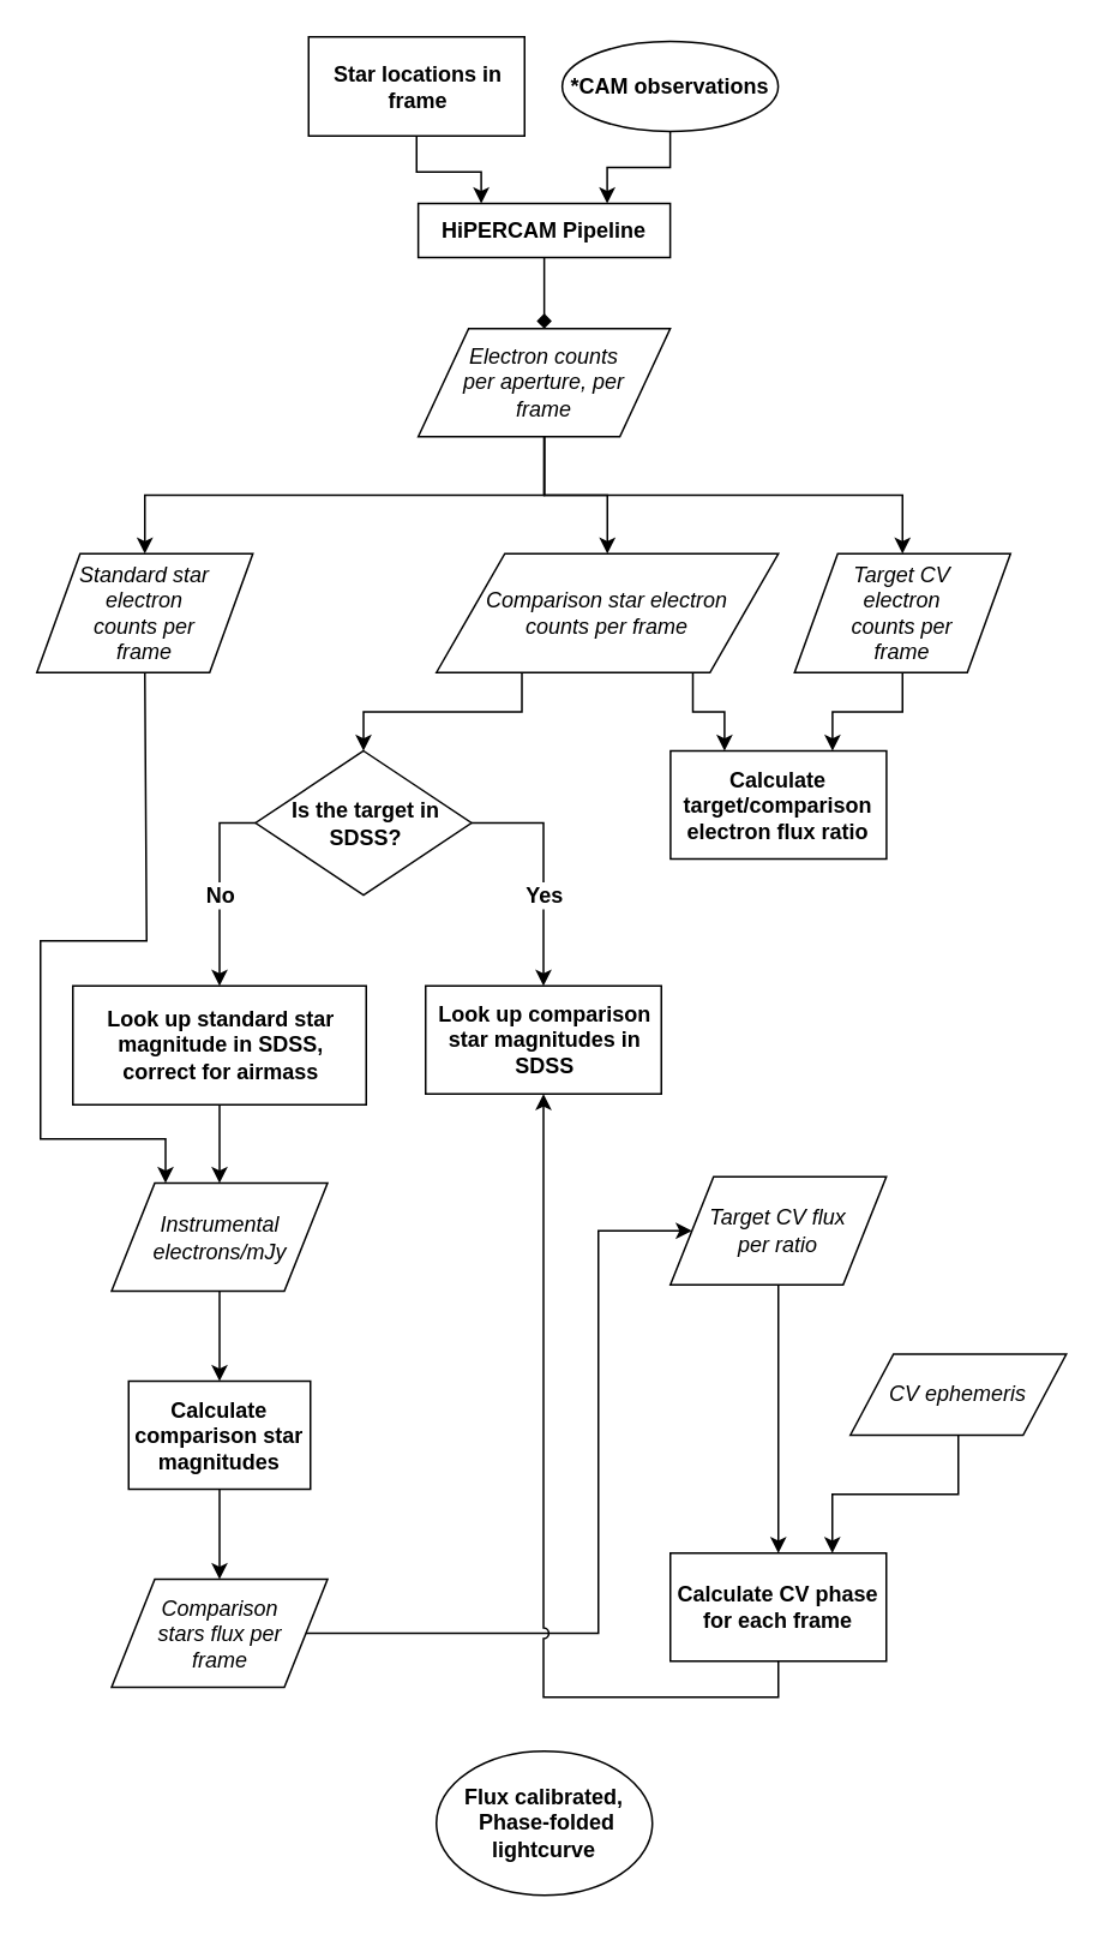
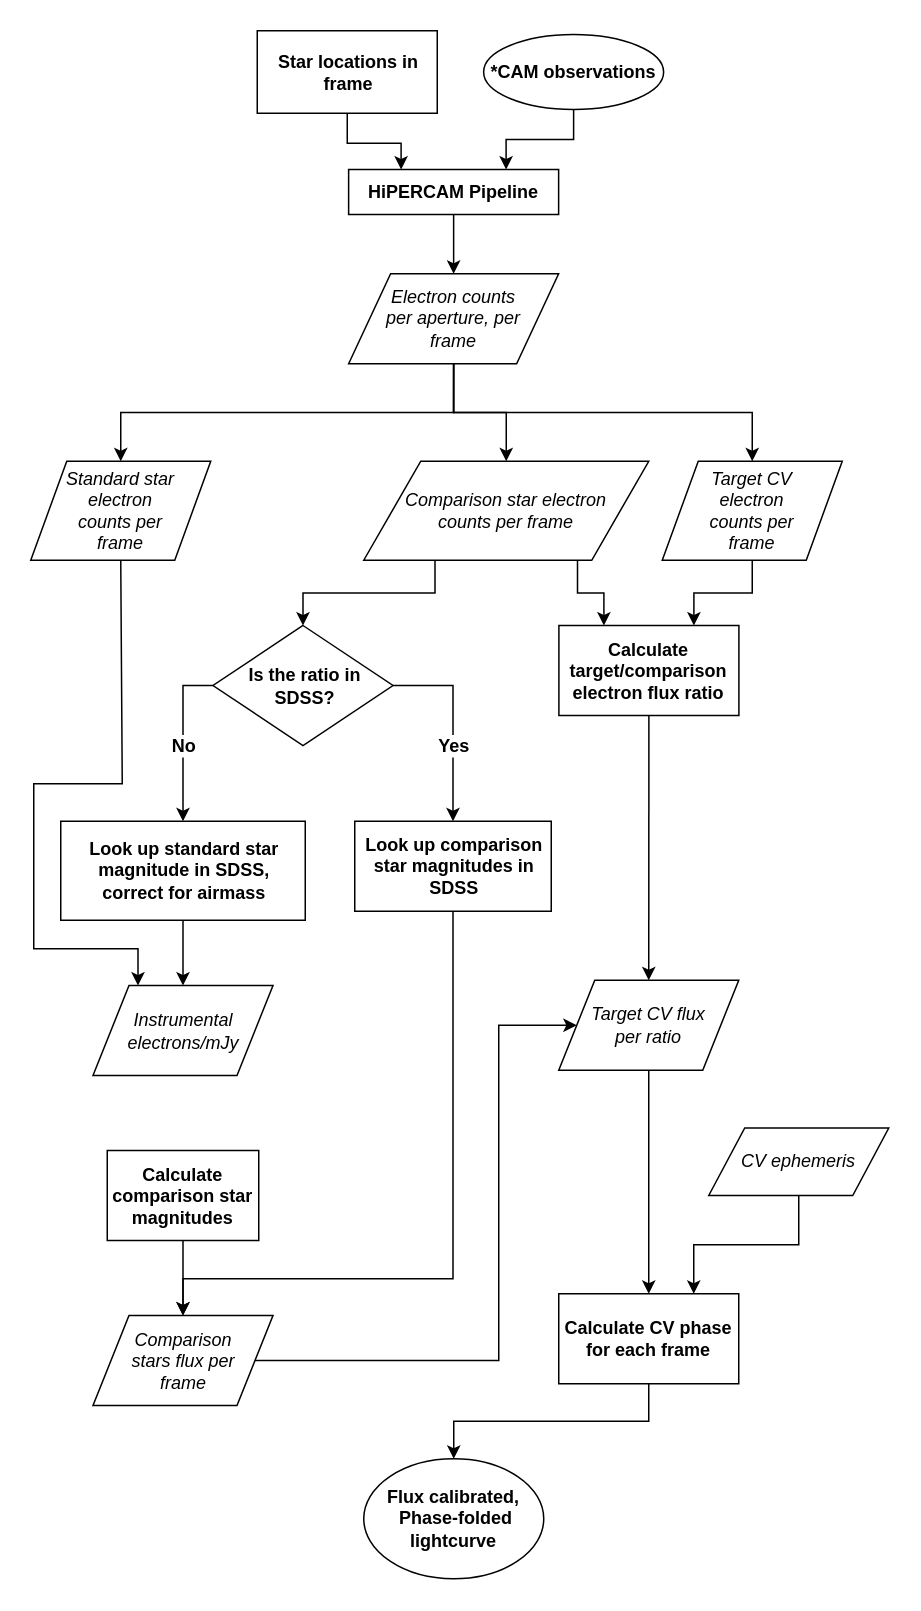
  <mxCell id="0" />
  <mxCell id="1" parent="0" />
  <mxCell id="2" style="edgeStyle=orthogonalEdgeStyle;rounded=0;orthogonalLoop=1;jettySize=auto;html=1;exitX=0.5;exitY=1;exitDx=0;exitDy=0;entryX=0.75;entryY=0;entryDx=0;entryDy=0;" edge="1" parent="1" source="3" target="16"><mxGeometry relative="1" as="geometry" /></mxCell>
- <mxCell id="3" value="&lt;b&gt;*CAM observations&lt;/b&gt;" style="ellipse;whiteSpace=wrap;html=1;" vertex="1" parent="1"><mxGeometry x="311.92" y="22.5" width="120" height="50" as="geometry" /></mxCell>
+ <mxCell id="3" value="&lt;b&gt;*CAM observations&lt;/b&gt;" style="ellipse;whiteSpace=wrap;html=1;" vertex="1" parent="1"><mxGeometry x="321.92" y="22.5" width="120" height="50" as="geometry" /></mxCell>
  <mxCell id="4" style="edgeStyle=orthogonalEdgeStyle;rounded=0;orthogonalLoop=1;jettySize=auto;html=1;exitX=0.5;exitY=1;exitDx=0;exitDy=0;entryX=0.25;entryY=0;entryDx=0;entryDy=0;" edge="1" parent="1" source="5" target="16"><mxGeometry relative="1" as="geometry" /></mxCell>
  <mxCell id="5" value="&lt;div style=&quot;text-align: center&quot;&gt;&lt;b&gt;Star locations in frame&lt;/b&gt;&lt;/div&gt;" style="whiteSpace=wrap;html=1;align=left;rounded=0;" vertex="1" parent="1"><mxGeometry x="171" y="20" width="120" height="55" as="geometry" /></mxCell>
  <mxCell id="6" style="edgeStyle=orthogonalEdgeStyle;rounded=0;orthogonalLoop=1;jettySize=auto;html=1;exitX=1;exitY=0.5;exitDx=0;exitDy=0;entryX=0.5;entryY=0;entryDx=0;entryDy=0;" edge="1" parent="1" source="10" target="14"><mxGeometry relative="1" as="geometry" /></mxCell>
  <mxCell id="7" value="&lt;b&gt;Yes&lt;/b&gt;" style="text;html=1;resizable=0;points=[];align=center;verticalAlign=middle;labelBackgroundColor=#ffffff;" vertex="1" connectable="0" parent="6"><mxGeometry x="0.333" y="1" relative="1" as="geometry"><mxPoint x="-1" y="-7.5" as="offset" /></mxGeometry></mxCell>
  <mxCell id="8" style="edgeStyle=orthogonalEdgeStyle;rounded=0;orthogonalLoop=1;jettySize=auto;html=1;exitX=0;exitY=0.5;exitDx=0;exitDy=0;entryX=0.5;entryY=0;entryDx=0;entryDy=0;" edge="1" parent="1" source="10" target="12"><mxGeometry relative="1" as="geometry" /></mxCell>
  <mxCell id="9" value="&lt;b&gt;No&lt;/b&gt;" style="text;html=1;resizable=0;points=[];align=center;verticalAlign=middle;labelBackgroundColor=#ffffff;" vertex="1" connectable="0" parent="8"><mxGeometry x="0.43" y="-1" relative="1" as="geometry"><mxPoint x="1" y="-19.5" as="offset" /></mxGeometry></mxCell>
- <mxCell id="10" value="&lt;div style=&quot;text-align: center&quot;&gt;&lt;b&gt;Is the target in SDSS?&lt;/b&gt;&lt;/div&gt;" style="rhombus;whiteSpace=wrap;html=1;align=left;spacingLeft=10;spacingRight=10;" vertex="1" parent="1"><mxGeometry x="141.5" y="416.5" width="120" height="80" as="geometry" /></mxCell>
+ <mxCell id="10" value="&lt;div style=&quot;text-align: center&quot;&gt;&lt;b&gt;Is the ratio in SDSS?&lt;/b&gt;&lt;/div&gt;" style="rhombus;whiteSpace=wrap;html=1;align=left;spacingLeft=10;spacingRight=10;" vertex="1" parent="1"><mxGeometry x="141.5" y="416.5" width="120" height="80" as="geometry" /></mxCell>
  <mxCell id="11" style="edgeStyle=orthogonalEdgeStyle;rounded=0;orthogonalLoop=1;jettySize=auto;html=1;exitX=0.5;exitY=1;exitDx=0;exitDy=0;entryX=0.5;entryY=0;entryDx=0;entryDy=0;noEdgeStyle=1;orthogonal=1;" edge="1" parent="1" source="12" target="31"><mxGeometry relative="1" as="geometry" /></mxCell>
  <mxCell id="12" value="&lt;div style=&quot;text-align: center&quot;&gt;&lt;b&gt;Look up standard star magnitude in SDSS, correct for airmass&lt;/b&gt;&lt;/div&gt;" style="rounded=0;whiteSpace=wrap;html=1;align=left;spacingLeft=10;spacingRight=10;" vertex="1" parent="1"><mxGeometry x="40" y="547" width="163" height="66" as="geometry" /></mxCell>
+ <mxCell id="13" style="edgeStyle=orthogonalEdgeStyle;rounded=0;jumpStyle=arc;orthogonalLoop=1;jettySize=auto;html=1;exitX=0.5;exitY=1;exitDx=0;exitDy=0;entryX=0.5;entryY=0;entryDx=0;entryDy=0;" edge="1" parent="1" source="14" target="22"><mxGeometry relative="1" as="geometry"><Array as="points"><mxPoint x="302" y="852" /><mxPoint x="122" y="852" /></Array></mxGeometry></mxCell>
  <mxCell id="14" value="&lt;div style=&quot;text-align: center&quot;&gt;&lt;b&gt;Look up comparison star magnitudes in SDSS&lt;/b&gt;&lt;/div&gt;" style="rounded=0;whiteSpace=wrap;html=1;align=left;" vertex="1" parent="1"><mxGeometry x="236" y="547" width="131" height="60" as="geometry" /></mxCell>
- <mxCell id="15" style="edgeStyle=orthogonalEdgeStyle;rounded=0;orthogonalLoop=1;jettySize=auto;html=1;exitX=0.5;exitY=1;exitDx=0;exitDy=0;entryX=0.5;entryY=0;entryDx=0;entryDy=0;noEdgeStyle=1;orthogonal=1;endArrow=diamond;" edge="1" parent="1" source="16" target="20"><mxGeometry relative="1" as="geometry" /></mxCell>
+ <mxCell id="15" style="edgeStyle=orthogonalEdgeStyle;rounded=0;orthogonalLoop=1;jettySize=auto;html=1;exitX=0.5;exitY=1;exitDx=0;exitDy=0;entryX=0.5;entryY=0;entryDx=0;entryDy=0;noEdgeStyle=1;orthogonal=1;" edge="1" parent="1" source="16" target="20"><mxGeometry relative="1" as="geometry" /></mxCell>
  <mxCell id="16" value="&lt;div style=&quot;text-align: center&quot;&gt;&lt;b&gt;HiPERCAM Pipeline&lt;/b&gt;&lt;/div&gt;" style="rounded=0;whiteSpace=wrap;html=1;align=center;" vertex="1" parent="1"><mxGeometry x="231.92" y="112.5" width="140" height="30" as="geometry" /></mxCell>
  <mxCell id="17" style="edgeStyle=orthogonalEdgeStyle;rounded=0;orthogonalLoop=1;jettySize=auto;html=1;exitX=0.5;exitY=1;exitDx=0;exitDy=0;" edge="1" parent="1" source="20" target="27"><mxGeometry relative="1" as="geometry" /></mxCell>
  <mxCell id="18" style="edgeStyle=orthogonalEdgeStyle;rounded=0;orthogonalLoop=1;jettySize=auto;html=1;exitX=0.5;exitY=1;exitDx=0;exitDy=0;entryX=0.5;entryY=0;entryDx=0;entryDy=0;" edge="1" parent="1" source="20" target="29"><mxGeometry relative="1" as="geometry" /></mxCell>
  <mxCell id="19" style="edgeStyle=orthogonalEdgeStyle;rounded=0;orthogonalLoop=1;jettySize=auto;html=1;exitX=0.5;exitY=1;exitDx=0;exitDy=0;" edge="1" parent="1" source="20" target="24"><mxGeometry relative="1" as="geometry" /></mxCell>
  <mxCell id="20" value="&lt;p style=&quot;line-height: 117%&quot;&gt;&lt;/p&gt;&lt;div style=&quot;text-align: left&quot;&gt;&lt;div style=&quot;text-align: center&quot;&gt;&lt;i&gt;Electron counts per aperture, per frame&lt;/i&gt;&lt;/div&gt;&lt;/div&gt;&lt;p&gt;&lt;/p&gt;" style="shape=parallelogram;perimeter=parallelogramPerimeter;whiteSpace=wrap;html=1;align=center;spacingLeft=20;spacingRight=20;" vertex="1" parent="1"><mxGeometry x="231.92" y="182" width="140" height="60" as="geometry" /></mxCell>
  <mxCell id="21" style="edgeStyle=orthogonalEdgeStyle;rounded=0;jumpStyle=arc;orthogonalLoop=1;jettySize=auto;html=1;exitX=1;exitY=0.5;exitDx=0;exitDy=0;entryX=0;entryY=0.5;entryDx=0;entryDy=0;" edge="1" parent="1" source="22" target="42"><mxGeometry relative="1" as="geometry"><Array as="points"><mxPoint x="332" y="907" /><mxPoint x="332" y="683" /><mxPoint x="354" y="683" /></Array></mxGeometry></mxCell>
  <mxCell id="22" value="&lt;i&gt;Comparison stars flux per frame&lt;/i&gt;" style="shape=parallelogram;perimeter=parallelogramPerimeter;whiteSpace=wrap;html=1;align=center;spacingLeft=15;spacingRight=15;" vertex="1" parent="1"><mxGeometry x="61.5" y="876.5" width="120" height="60" as="geometry" /></mxCell>
  <mxCell id="23" style="edgeStyle=orthogonalEdgeStyle;rounded=0;jumpStyle=arc;orthogonalLoop=1;jettySize=auto;html=1;exitX=0.5;exitY=1;exitDx=0;exitDy=0;entryX=0.25;entryY=0;entryDx=0;entryDy=0;" edge="1" parent="1" source="24" target="31"><mxGeometry relative="1" as="geometry"><Array as="points"><mxPoint x="81" y="522" /><mxPoint x="22" y="522" /><mxPoint x="22" y="632" /><mxPoint x="91" y="632" /></Array></mxGeometry></mxCell>
  <mxCell id="24" value="&lt;i&gt;Standard star electron counts per frame&lt;/i&gt;" style="shape=parallelogram;perimeter=parallelogramPerimeter;whiteSpace=wrap;html=1;align=center;spacingLeft=20;spacingRight=20;" vertex="1" parent="1"><mxGeometry x="20" y="307" width="120" height="66" as="geometry" /></mxCell>
  <mxCell id="25" style="edgeStyle=orthogonalEdgeStyle;rounded=0;orthogonalLoop=1;jettySize=auto;html=1;exitX=0.25;exitY=1;exitDx=0;exitDy=0;entryX=0.5;entryY=0;entryDx=0;entryDy=0;" edge="1" parent="1" source="27" target="10"><mxGeometry relative="1" as="geometry" /></mxCell>
  <mxCell id="26" style="edgeStyle=orthogonalEdgeStyle;rounded=0;orthogonalLoop=1;jettySize=auto;html=1;exitX=0.75;exitY=1;exitDx=0;exitDy=0;entryX=0.25;entryY=0;entryDx=0;entryDy=0;" edge="1" parent="1" source="27" target="35"><mxGeometry relative="1" as="geometry" /></mxCell>
  <mxCell id="27" value="&lt;i&gt;Comparison star electron counts per frame&lt;/i&gt;" style="shape=parallelogram;perimeter=parallelogramPerimeter;whiteSpace=wrap;html=1;align=center;spacingLeft=20;spacingRight=20;" vertex="1" parent="1"><mxGeometry x="242" y="307" width="190" height="66" as="geometry" /></mxCell>
  <mxCell id="28" style="edgeStyle=orthogonalEdgeStyle;rounded=0;orthogonalLoop=1;jettySize=auto;html=1;exitX=0.5;exitY=1;exitDx=0;exitDy=0;entryX=0.75;entryY=0;entryDx=0;entryDy=0;" edge="1" parent="1" source="29" target="35"><mxGeometry relative="1" as="geometry" /></mxCell>
  <mxCell id="29" value="&lt;i&gt;Target CV electron counts per frame&lt;/i&gt;&lt;br&gt;" style="shape=parallelogram;perimeter=parallelogramPerimeter;whiteSpace=wrap;html=1;align=center;spacingLeft=20;spacingRight=20;" vertex="1" parent="1"><mxGeometry x="441" y="307" width="120" height="66" as="geometry" /></mxCell>
- <mxCell id="30" style="edgeStyle=orthogonalEdgeStyle;rounded=0;orthogonalLoop=1;jettySize=auto;html=1;exitX=0.5;exitY=1;exitDx=0;exitDy=0;noEdgeStyle=1;orthogonal=1;" edge="1" parent="1" source="31" target="33"><mxGeometry relative="1" as="geometry" /></mxCell>
  <mxCell id="31" value="&lt;i&gt;Instrumental electrons/mJy&lt;/i&gt;&lt;br&gt;" style="shape=parallelogram;perimeter=parallelogramPerimeter;whiteSpace=wrap;html=1;align=center;" vertex="1" parent="1"><mxGeometry x="61.5" y="656.5" width="120" height="60" as="geometry" /></mxCell>
  <mxCell id="32" style="edgeStyle=orthogonalEdgeStyle;rounded=0;jumpStyle=arc;orthogonalLoop=1;jettySize=auto;html=1;exitX=0.5;exitY=1;exitDx=0;exitDy=0;entryX=0.5;entryY=0;entryDx=0;entryDy=0;" edge="1" parent="1" source="33" target="22"><mxGeometry relative="1" as="geometry" /></mxCell>
  <mxCell id="33" value="&lt;b&gt;Calculate comparison star magnitudes&lt;/b&gt;" style="rounded=0;whiteSpace=wrap;html=1;align=center;" vertex="1" parent="1"><mxGeometry x="71" y="766.5" width="101" height="60" as="geometry" /></mxCell>
+ <mxCell id="34" style="edgeStyle=orthogonalEdgeStyle;rounded=0;jumpStyle=arc;orthogonalLoop=1;jettySize=auto;html=1;exitX=0.5;exitY=1;exitDx=0;exitDy=0;entryX=0.5;entryY=0;entryDx=0;entryDy=0;" edge="1" parent="1" source="35" target="42"><mxGeometry relative="1" as="geometry" /></mxCell>
  <mxCell id="35" value="&lt;b&gt;Calculate target/comparison electron flux ratio&lt;/b&gt;" style="rounded=0;whiteSpace=wrap;html=1;align=center;" vertex="1" parent="1"><mxGeometry x="372.1" y="416.5" width="120" height="60" as="geometry" /></mxCell>
- <mxCell id="36" style="edgeStyle=orthogonalEdgeStyle;rounded=0;jumpStyle=arc;orthogonalLoop=1;jettySize=auto;html=1;exitX=0.5;exitY=1;exitDx=0;exitDy=0;" edge="1" parent="1" source="37" target="14"><mxGeometry relative="1" as="geometry" /></mxCell>
+ <mxCell id="36" style="edgeStyle=orthogonalEdgeStyle;rounded=0;jumpStyle=arc;orthogonalLoop=1;jettySize=auto;html=1;exitX=0.5;exitY=1;exitDx=0;exitDy=0;entryX=0.5;entryY=0;entryDx=0;entryDy=0;" edge="1" parent="1" source="37" target="38"><mxGeometry relative="1" as="geometry" /></mxCell>
  <mxCell id="37" value="&lt;b&gt;Calculate CV phase for each frame&lt;/b&gt;" style="rounded=0;whiteSpace=wrap;html=1;align=center;" vertex="1" parent="1"><mxGeometry x="372" y="862" width="120" height="60" as="geometry" /></mxCell>
  <mxCell id="38" value="&lt;b&gt;Flux calibrated, &amp;nbsp;Phase-folded lightcurve&lt;/b&gt;" style="ellipse;whiteSpace=wrap;html=1;align=center;" vertex="1" parent="1"><mxGeometry x="242" y="972" width="120" height="80" as="geometry" /></mxCell>
  <mxCell id="39" style="edgeStyle=orthogonalEdgeStyle;rounded=0;jumpStyle=arc;orthogonalLoop=1;jettySize=auto;html=1;exitX=0.5;exitY=1;exitDx=0;exitDy=0;entryX=0.75;entryY=0;entryDx=0;entryDy=0;" edge="1" parent="1" source="40" target="37"><mxGeometry relative="1" as="geometry" /></mxCell>
  <mxCell id="40" value="&lt;i&gt;CV ephemeris&lt;/i&gt;" style="shape=parallelogram;perimeter=parallelogramPerimeter;whiteSpace=wrap;html=1;align=center;" vertex="1" parent="1"><mxGeometry x="472" y="751.5" width="120" height="45" as="geometry" /></mxCell>
  <mxCell id="41" style="edgeStyle=orthogonalEdgeStyle;rounded=0;jumpStyle=arc;orthogonalLoop=1;jettySize=auto;html=1;exitX=0.5;exitY=1;exitDx=0;exitDy=0;" edge="1" parent="1" source="42" target="37"><mxGeometry relative="1" as="geometry" /></mxCell>
  <mxCell id="42" value="&lt;i&gt;Target CV flux per ratio&lt;/i&gt;" style="shape=parallelogram;perimeter=parallelogramPerimeter;whiteSpace=wrap;html=1;align=center;spacingLeft=20;spacingRight=20;" vertex="1" parent="1"><mxGeometry x="372" y="653" width="120" height="60" as="geometry" /></mxCell>
